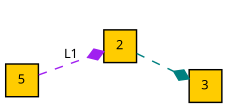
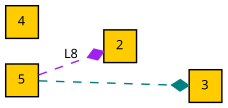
  digraph {
    rankdir=LR
    node [fillcolor="#FFCC00" fontcolor="#000000" fontname=Dialog fontsize=9.0 shape=box style=filled]
    edge [arrowhead=diamond style=dashed]
    n1 [height=0.3125 label=5 width=0.3125]
    n2 [height=0.3125 label=2 width=0.3125]
    n3 [height=0.3125 label=3 width=0.3125]
-   n1 -> n2 [color=purple fontcolor="#000000" fontname=Dialog fontsize=9.0 label=L1]
-   n2 -> n3 [color=teal]
+   n4 [height=0.3125 label=4 width=0.3125]
+   n1 -> n2 [color=purple fontcolor="#000000" fontname=Dialog fontsize=9.0 label=L8]
+   n1 -> n3 [color=teal]
  }
